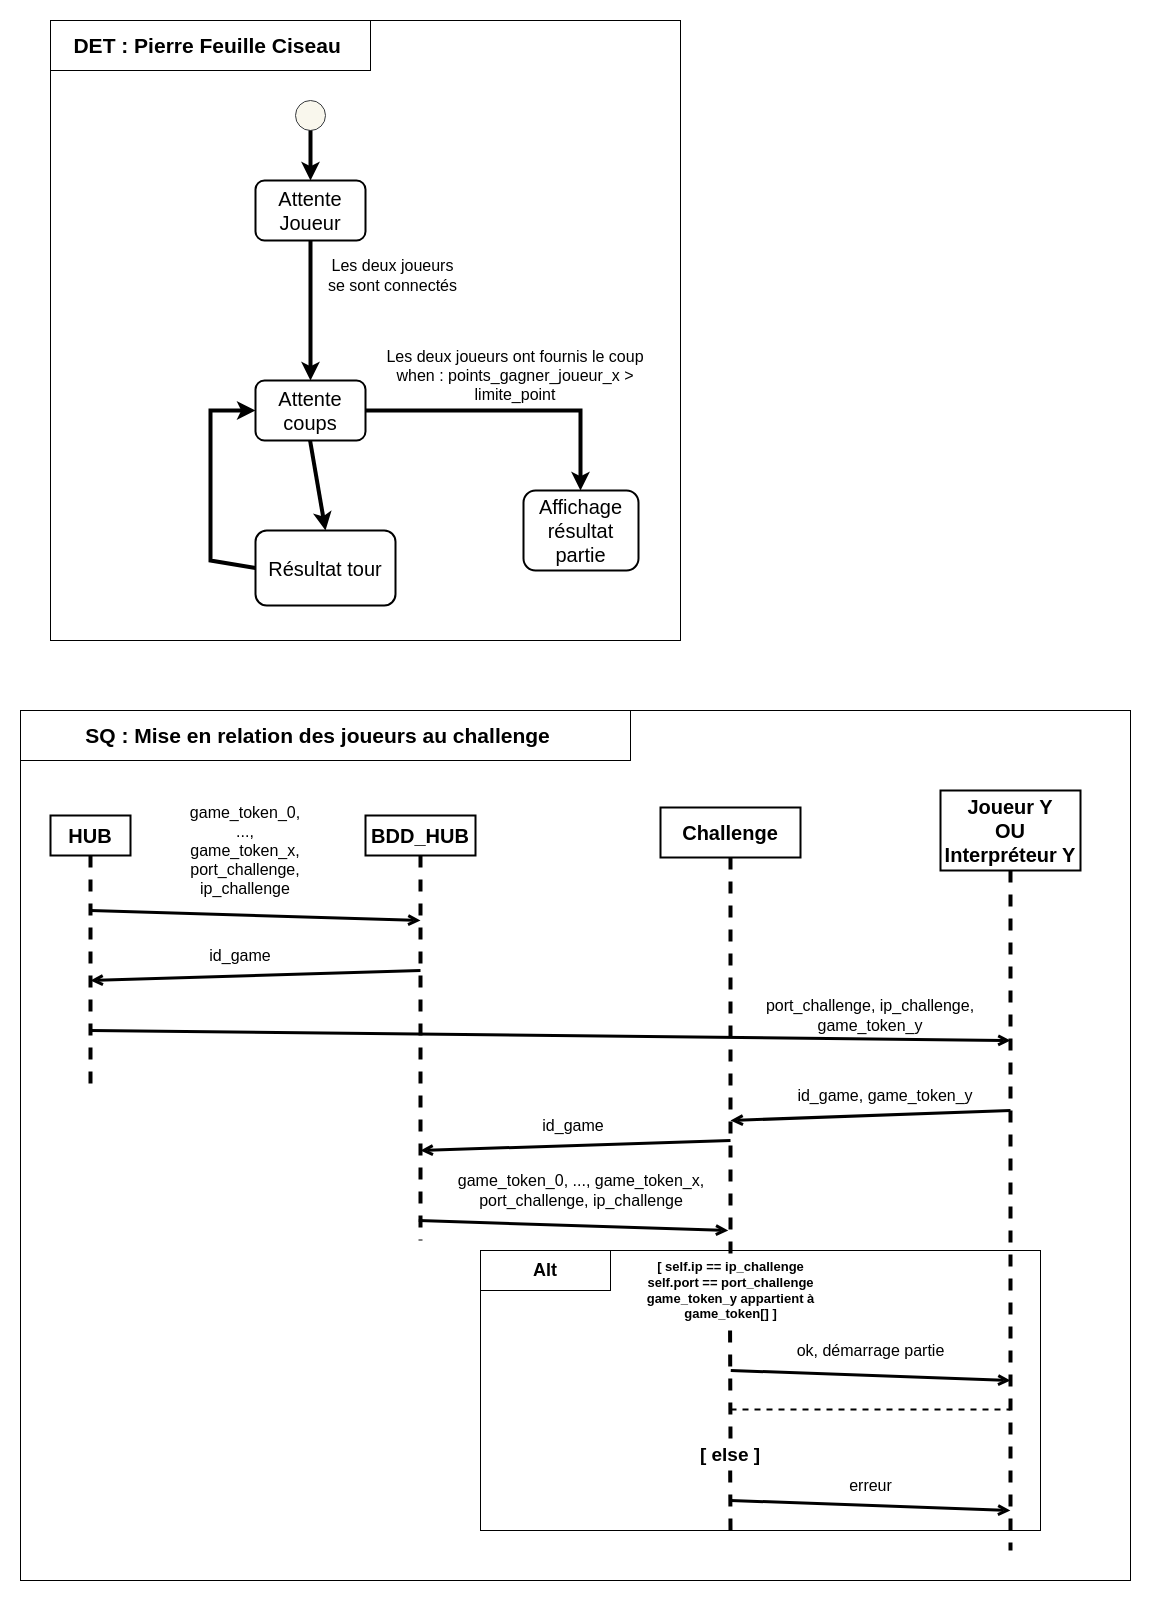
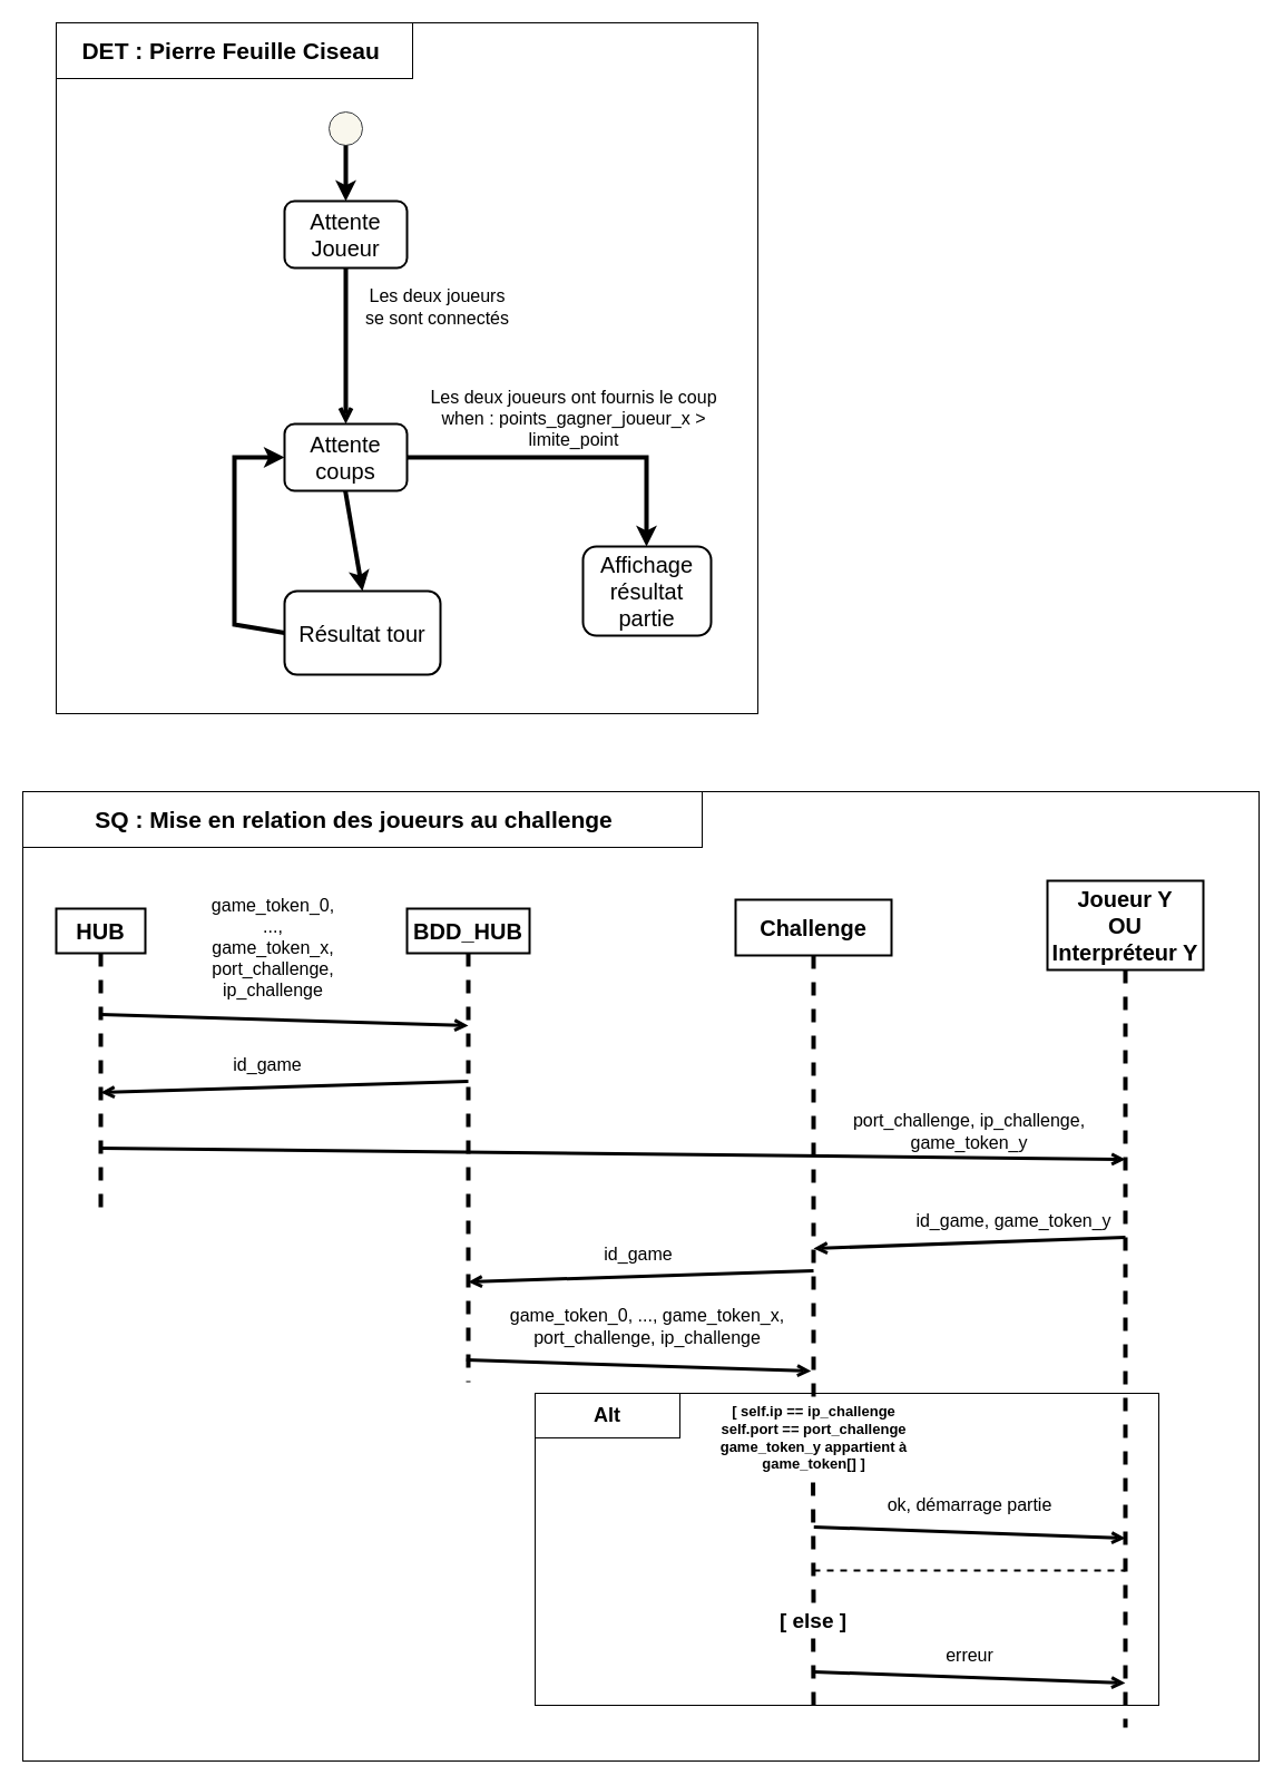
  <mxCell id="0" />
  <mxCell id="1" parent="0" />
  <mxCell id="2" value="" style="rounded=0;whiteSpace=wrap;html=1;" vertex="1" parent="1"><mxGeometry x="20" y="710" width="1110" height="870" as="geometry" /></mxCell>
  <mxCell id="3" value="" style="rounded=0;whiteSpace=wrap;html=1;" vertex="1" parent="1"><mxGeometry x="480" y="1250" width="560" height="280" as="geometry" /></mxCell>
  <mxCell id="4" value="" style="rounded=0;whiteSpace=wrap;html=1;" vertex="1" parent="1"><mxGeometry x="50" y="20" width="630" height="620" as="geometry" /></mxCell>
  <mxCell id="5" value="" style="ellipse;whiteSpace=wrap;html=1;aspect=fixed;fillColor=#f9f7ed;strokeColor=#36393d;" vertex="1" parent="1"><mxGeometry x="295" y="100" width="30" height="30" as="geometry" /></mxCell>
  <mxCell id="6" value="Attente&lt;div&gt;Joueur&lt;/div&gt;" style="rounded=1;whiteSpace=wrap;html=1;fontSize=20;strokeWidth=2;" vertex="1" parent="1"><mxGeometry x="255" y="180" width="110" height="60" as="geometry" /></mxCell>
  <mxCell id="7" value="Attente coups" style="rounded=1;whiteSpace=wrap;html=1;fontSize=20;strokeWidth=2;" vertex="1" parent="1"><mxGeometry x="255" y="380" width="110" height="60" as="geometry" /></mxCell>
- <mxCell id="8" value="" style="endArrow=classic;html=1;rounded=0;exitX=0.5;exitY=1;exitDx=0;exitDy=0;entryX=0.5;entryY=0;entryDx=0;entryDy=0;strokeWidth=4;" edge="1" parent="1" source="6" target="7"><mxGeometry width="50" height="50" relative="1" as="geometry"><mxPoint x="290" y="320" as="sourcePoint" /><mxPoint x="230" y="260" as="targetPoint" /></mxGeometry></mxCell>
+ <mxCell id="8" value="" style="endArrow=open;html=1;rounded=0;exitX=0.5;exitY=1;exitDx=0;exitDy=0;entryX=0.5;entryY=0;entryDx=0;entryDy=0;strokeWidth=4;" edge="1" parent="1" source="6" target="7"><mxGeometry width="50" height="50" relative="1" as="geometry"><mxPoint x="290" y="320" as="sourcePoint" /><mxPoint x="230" y="260" as="targetPoint" /></mxGeometry></mxCell>
  <mxCell id="9" value="Résultat tour" style="rounded=1;whiteSpace=wrap;html=1;fontSize=20;strokeWidth=2;" vertex="1" parent="1"><mxGeometry x="255" y="530" width="140" height="75" as="geometry" /></mxCell>
  <mxCell id="10" value="Les deux joueurs se sont connectés" style="text;html=1;align=center;verticalAlign=middle;whiteSpace=wrap;rounded=0;fontSize=16;" vertex="1" parent="1"><mxGeometry x="325" y="260" width="135" height="30" as="geometry" /></mxCell>
  <mxCell id="11" value="" style="endArrow=classic;html=1;rounded=0;exitX=0.5;exitY=1;exitDx=0;exitDy=0;entryX=0.5;entryY=0;entryDx=0;entryDy=0;strokeWidth=4;" edge="1" parent="1" target="9"><mxGeometry width="50" height="50" relative="1" as="geometry"><mxPoint x="309.58" y="440" as="sourcePoint" /><mxPoint x="309.58" y="520" as="targetPoint" /></mxGeometry></mxCell>
  <mxCell id="12" value="" style="endArrow=classic;html=1;rounded=0;exitX=0;exitY=0.5;exitDx=0;exitDy=0;entryX=0;entryY=0.5;entryDx=0;entryDy=0;strokeWidth=4;" edge="1" parent="1" source="9" target="7"><mxGeometry width="50" height="50" relative="1" as="geometry"><mxPoint x="319.58" y="450" as="sourcePoint" /><mxPoint x="320" y="540" as="targetPoint" /><Array as="points"><mxPoint x="210" y="560" /><mxPoint x="210" y="410" /></Array></mxGeometry></mxCell>
  <mxCell id="13" value="" style="endArrow=classic;html=1;rounded=0;exitX=1;exitY=0.5;exitDx=0;exitDy=0;strokeWidth=4;" edge="1" parent="1" source="7"><mxGeometry width="50" height="50" relative="1" as="geometry"><mxPoint x="319.58" y="450" as="sourcePoint" /><mxPoint x="580" y="490" as="targetPoint" /><Array as="points"><mxPoint x="580" y="410" /></Array></mxGeometry></mxCell>
  <mxCell id="14" value="Les deux joueurs ont fournis le coup&lt;div&gt;when : points_gagner_joueur_x &amp;gt; limite_point&lt;/div&gt;" style="text;html=1;align=center;verticalAlign=middle;whiteSpace=wrap;rounded=0;fontSize=16;" vertex="1" parent="1"><mxGeometry x="380" y="350" width="270" height="50" as="geometry" /></mxCell>
  <mxCell id="15" value="Affichage résultat partie" style="rounded=1;whiteSpace=wrap;html=1;fontSize=20;strokeWidth=2;" vertex="1" parent="1"><mxGeometry x="523" y="490" width="115" height="80" as="geometry" /></mxCell>
  <mxCell id="16" value="" style="endArrow=classic;html=1;rounded=0;exitX=0.5;exitY=1;exitDx=0;exitDy=0;entryX=0.5;entryY=0;entryDx=0;entryDy=0;strokeWidth=4;" edge="1" parent="1" source="5" target="6"><mxGeometry width="50" height="50" relative="1" as="geometry"><mxPoint x="320" y="250" as="sourcePoint" /><mxPoint x="320" y="390" as="targetPoint" /></mxGeometry></mxCell>
  <mxCell id="17" value="" style="rounded=0;whiteSpace=wrap;html=1;" vertex="1" parent="1"><mxGeometry x="50" y="20" width="320" height="50" as="geometry" /></mxCell>
  <mxCell id="18" value="DET : Pierre Feuille Ciseau&amp;nbsp;" style="text;html=1;align=center;verticalAlign=middle;whiteSpace=wrap;rounded=0;fontSize=21;fontStyle=1" vertex="1" parent="1"><mxGeometry x="65" y="25" width="290" height="40" as="geometry" /></mxCell>
  <mxCell id="19" value="HUB" style="rounded=0;whiteSpace=wrap;html=1;fontStyle=1;fontSize=20;strokeWidth=2;" vertex="1" parent="1"><mxGeometry x="50" y="815" width="80" height="40" as="geometry" /></mxCell>
  <mxCell id="20" value="Joueur Y&lt;div&gt;OU&lt;/div&gt;&lt;div&gt;Interpréteur Y&lt;/div&gt;" style="rounded=0;whiteSpace=wrap;html=1;fontStyle=1;fontSize=20;strokeWidth=2;" vertex="1" parent="1"><mxGeometry x="940" y="790" width="140" height="80" as="geometry" /></mxCell>
  <mxCell id="21" value="Challenge" style="rounded=0;whiteSpace=wrap;html=1;fontStyle=1;fontSize=20;strokeWidth=2;" vertex="1" parent="1"><mxGeometry x="660" y="807" width="140" height="50" as="geometry" /></mxCell>
  <mxCell id="22" value="BDD_HUB" style="rounded=0;whiteSpace=wrap;html=1;fontStyle=1;fontSize=20;strokeWidth=2;" vertex="1" parent="1"><mxGeometry x="365" y="815" width="110" height="40" as="geometry" /></mxCell>
  <mxCell id="23" value="" style="endArrow=none;dashed=1;html=1;rounded=0;exitX=0.5;exitY=1;exitDx=0;exitDy=0;fontSize=16;strokeWidth=4;" edge="1" parent="1" source="19"><mxGeometry width="50" height="50" relative="1" as="geometry"><mxPoint x="89.57" y="910" as="sourcePoint" /><mxPoint x="90" y="1090" as="targetPoint" /></mxGeometry></mxCell>
  <mxCell id="24" value="" style="endArrow=none;dashed=1;html=1;rounded=0;exitX=0.5;exitY=1;exitDx=0;exitDy=0;fontSize=16;strokeWidth=4;" edge="1" parent="1"><mxGeometry width="50" height="50" relative="1" as="geometry"><mxPoint x="420" y="855" as="sourcePoint" /><mxPoint x="420" y="1240" as="targetPoint" /></mxGeometry></mxCell>
  <mxCell id="25" value="" style="endArrow=none;dashed=1;html=1;rounded=0;exitX=0.5;exitY=1;exitDx=0;exitDy=0;fontSize=16;strokeWidth=4;" edge="1" parent="1"><mxGeometry width="50" height="50" relative="1" as="geometry"><mxPoint x="730" y="857" as="sourcePoint" /><mxPoint x="730" y="1260" as="targetPoint" /></mxGeometry></mxCell>
  <mxCell id="26" value="" style="endArrow=none;dashed=1;html=1;rounded=0;exitX=0.5;exitY=1;exitDx=0;exitDy=0;fontSize=16;strokeWidth=4;" edge="1" parent="1"><mxGeometry width="50" height="50" relative="1" as="geometry"><mxPoint x="1010" y="870" as="sourcePoint" /><mxPoint x="1010" y="1550" as="targetPoint" /></mxGeometry></mxCell>
  <mxCell id="27" value="" style="endArrow=open;html=1;rounded=0;endFill=0;strokeWidth=3;" edge="1" parent="1"><mxGeometry width="50" height="50" relative="1" as="geometry"><mxPoint x="90" y="910" as="sourcePoint" /><mxPoint x="420" y="920" as="targetPoint" /></mxGeometry></mxCell>
  <mxCell id="28" value="&lt;div&gt;&lt;span style=&quot;background-color: initial;&quot;&gt;game_token_0,&lt;/span&gt;&lt;/div&gt;&lt;div&gt;...,&lt;br&gt;&lt;div&gt;game_token_x,&lt;/div&gt;&lt;/div&gt;&lt;div&gt;port_challenge,&lt;/div&gt;&lt;div&gt;ip_challenge&lt;/div&gt;" style="text;html=1;align=center;verticalAlign=middle;whiteSpace=wrap;rounded=0;fontSize=16;" vertex="1" parent="1"><mxGeometry x="180" y="800" width="130" height="100" as="geometry" /></mxCell>
  <mxCell id="29" value="" style="endArrow=open;html=1;rounded=0;endFill=0;strokeWidth=3;" edge="1" parent="1"><mxGeometry width="50" height="50" relative="1" as="geometry"><mxPoint x="420" y="970" as="sourcePoint" /><mxPoint x="90" y="980" as="targetPoint" /></mxGeometry></mxCell>
  <mxCell id="30" value="&lt;div&gt;id_game&lt;/div&gt;" style="text;html=1;align=center;verticalAlign=middle;whiteSpace=wrap;rounded=0;fontSize=16;" vertex="1" parent="1"><mxGeometry x="195" y="940" width="90" height="30" as="geometry" /></mxCell>
  <mxCell id="31" value="" style="endArrow=open;html=1;rounded=0;endFill=0;strokeWidth=3;" edge="1" parent="1"><mxGeometry width="50" height="50" relative="1" as="geometry"><mxPoint x="730" y="1140" as="sourcePoint" /><mxPoint x="420" y="1150" as="targetPoint" /></mxGeometry></mxCell>
  <mxCell id="32" value="&lt;div&gt;id_game&lt;/div&gt;" style="text;html=1;align=center;verticalAlign=middle;whiteSpace=wrap;rounded=0;fontSize=16;" vertex="1" parent="1"><mxGeometry x="528" y="1110" width="90" height="30" as="geometry" /></mxCell>
  <mxCell id="33" value="" style="endArrow=open;html=1;rounded=0;endFill=0;strokeWidth=3;" edge="1" parent="1"><mxGeometry width="50" height="50" relative="1" as="geometry"><mxPoint x="418.25" y="1220" as="sourcePoint" /><mxPoint x="727.75" y="1230" as="targetPoint" /></mxGeometry></mxCell>
  <mxCell id="34" value="&lt;div&gt;&lt;span style=&quot;background-color: initial;&quot;&gt;game_token_0,&amp;nbsp;&lt;/span&gt;&lt;span style=&quot;background-color: initial;&quot;&gt;...,&amp;nbsp;&lt;/span&gt;&lt;span style=&quot;background-color: initial;&quot;&gt;game_token_x,&lt;/span&gt;&lt;/div&gt;&lt;div&gt;&lt;div&gt;port_challenge,&amp;nbsp;&lt;span style=&quot;background-color: initial;&quot;&gt;ip_challenge&lt;/span&gt;&lt;/div&gt;&lt;/div&gt;" style="text;html=1;align=center;verticalAlign=middle;whiteSpace=wrap;rounded=0;fontSize=16;" vertex="1" parent="1"><mxGeometry x="444.5" y="1170" width="272" height="40" as="geometry" /></mxCell>
  <mxCell id="35" value="" style="endArrow=open;html=1;rounded=0;endFill=0;strokeWidth=3;" edge="1" parent="1"><mxGeometry width="50" height="50" relative="1" as="geometry"><mxPoint x="90" y="1030" as="sourcePoint" /><mxPoint x="1010" y="1040" as="targetPoint" /></mxGeometry></mxCell>
  <mxCell id="36" value="&lt;div&gt;&lt;span style=&quot;background-color: initial;&quot;&gt;port_challenge,&amp;nbsp;&lt;/span&gt;&lt;span style=&quot;background-color: initial;&quot;&gt;ip_challenge,&lt;/span&gt;&lt;/div&gt;&lt;div&gt;&lt;span style=&quot;background-color: initial;&quot;&gt;game_token_y&lt;/span&gt;&lt;/div&gt;" style="text;html=1;align=center;verticalAlign=middle;whiteSpace=wrap;rounded=0;fontSize=16;" vertex="1" parent="1"><mxGeometry x="760" y="1000" width="220" height="30" as="geometry" /></mxCell>
  <mxCell id="37" value="" style="endArrow=open;html=1;rounded=0;endFill=0;strokeWidth=3;" edge="1" parent="1"><mxGeometry width="50" height="50" relative="1" as="geometry"><mxPoint x="1010" y="1110" as="sourcePoint" /><mxPoint x="730" y="1120" as="targetPoint" /></mxGeometry></mxCell>
- <mxCell id="38" value="&lt;div&gt;id_game, game_token_y&lt;/div&gt;" style="text;html=1;align=center;verticalAlign=middle;whiteSpace=wrap;rounded=0;fontSize=16;" vertex="1" parent="1"><mxGeometry x="790" y="1080" width="190" height="30" as="geometry" /></mxCell>
+ <mxCell id="38" value="&lt;div&gt;id_game, game_token_y&lt;/div&gt;" style="text;html=1;align=center;verticalAlign=middle;whiteSpace=wrap;rounded=0;fontSize=16;" vertex="1" parent="1"><mxGeometry x="815" y="1080" width="190" height="30" as="geometry" /></mxCell>
  <mxCell id="39" value="[ self.ip == ip_challenge&lt;div style=&quot;font-size: 13px;&quot;&gt;self.port == port_challenge&lt;/div&gt;&lt;div style=&quot;font-size: 13px;&quot;&gt;game_token_y appartient à game_token[] ]&lt;/div&gt;" style="text;html=1;align=center;verticalAlign=middle;whiteSpace=wrap;rounded=0;fontSize=13;fontStyle=1" vertex="1" parent="1"><mxGeometry x="642.5" y="1260" width="175" height="60" as="geometry" /></mxCell>
  <mxCell id="40" value="" style="endArrow=none;dashed=1;html=1;rounded=0;exitX=0.5;exitY=1;exitDx=0;exitDy=0;fontSize=16;strokeWidth=4;" edge="1" parent="1"><mxGeometry width="50" height="50" relative="1" as="geometry"><mxPoint x="729.57" y="1330" as="sourcePoint" /><mxPoint x="730" y="1440" as="targetPoint" /></mxGeometry></mxCell>
  <mxCell id="41" value="" style="endArrow=open;html=1;rounded=0;endFill=0;strokeWidth=3;" edge="1" parent="1"><mxGeometry width="50" height="50" relative="1" as="geometry"><mxPoint x="730.25" y="1370" as="sourcePoint" /><mxPoint x="1010" y="1380" as="targetPoint" /></mxGeometry></mxCell>
  <mxCell id="42" value="&lt;div&gt;ok, démarrage partie&lt;/div&gt;" style="text;html=1;align=center;verticalAlign=middle;whiteSpace=wrap;rounded=0;fontSize=16;" vertex="1" parent="1"><mxGeometry x="793.75" y="1330" width="152.5" height="40" as="geometry" /></mxCell>
  <mxCell id="43" value="" style="endArrow=none;dashed=1;html=1;rounded=0;fontSize=16;strokeWidth=2;" edge="1" parent="1"><mxGeometry width="50" height="50" relative="1" as="geometry"><mxPoint x="730" y="1409" as="sourcePoint" /><mxPoint x="1010" y="1409" as="targetPoint" /></mxGeometry></mxCell>
  <mxCell id="44" value="[ else&lt;span style=&quot;background-color: initial; font-size: 19px;&quot;&gt;&amp;nbsp;]&lt;/span&gt;" style="text;html=1;align=center;verticalAlign=middle;whiteSpace=wrap;rounded=0;fontSize=19;fontStyle=1" vertex="1" parent="1"><mxGeometry x="696.25" y="1440" width="67.5" height="30" as="geometry" /></mxCell>
  <mxCell id="45" value="" style="endArrow=none;dashed=1;html=1;rounded=0;exitX=0.5;exitY=1;exitDx=0;exitDy=0;fontSize=16;strokeWidth=4;" edge="1" parent="1"><mxGeometry width="50" height="50" relative="1" as="geometry"><mxPoint x="729.7" y="1470" as="sourcePoint" /><mxPoint x="730" y="1530" as="targetPoint" /></mxGeometry></mxCell>
  <mxCell id="46" value="" style="endArrow=open;html=1;rounded=0;endFill=0;strokeWidth=3;" edge="1" parent="1"><mxGeometry width="50" height="50" relative="1" as="geometry"><mxPoint x="730.13" y="1500" as="sourcePoint" /><mxPoint x="1009.88" y="1510" as="targetPoint" /></mxGeometry></mxCell>
  <mxCell id="47" value="erreur" style="text;html=1;align=center;verticalAlign=middle;whiteSpace=wrap;rounded=0;fontSize=16;" vertex="1" parent="1"><mxGeometry x="837.5" y="1470" width="65" height="30" as="geometry" /></mxCell>
  <mxCell id="48" value="" style="rounded=0;whiteSpace=wrap;html=1;" vertex="1" parent="1"><mxGeometry x="20" y="710" width="610" height="50" as="geometry" /></mxCell>
  <mxCell id="49" value="SQ : Mise en relation des joueurs au challenge" style="text;html=1;align=center;verticalAlign=middle;whiteSpace=wrap;rounded=0;fontSize=21;fontStyle=1" vertex="1" parent="1"><mxGeometry x="65" y="715" width="505" height="40" as="geometry" /></mxCell>
  <mxCell id="50" value="Alt" style="rounded=0;whiteSpace=wrap;html=1;fontSize=18;fontStyle=1" vertex="1" parent="1"><mxGeometry x="480" y="1250" width="130" height="40" as="geometry" /></mxCell>
